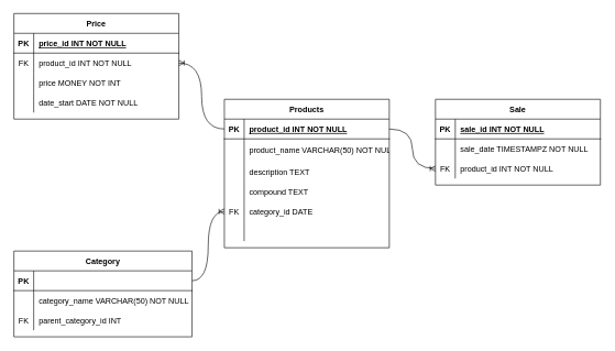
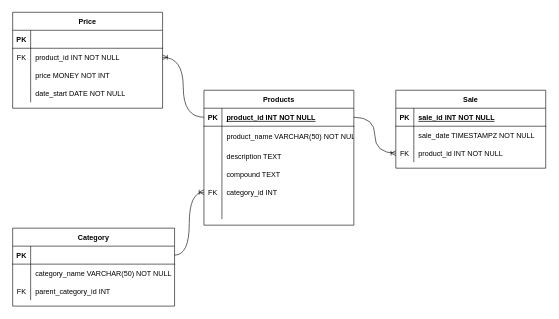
  <mxCell id="0" />
  <mxCell id="1" parent="0" />
  <mxCell id="2" value="Sale" style="shape=table;startSize=30;container=1;collapsible=1;childLayout=tableLayout;fixedRows=1;rowLines=0;fontStyle=1;align=center;resizeLast=1;" vertex="1" parent="1"><mxGeometry x="659" y="150" width="250" height="130" as="geometry" /></mxCell>
  <mxCell id="3" value="" style="shape=partialRectangle;collapsible=0;dropTarget=0;pointerEvents=0;fillColor=none;points=[[0,0.5],[1,0.5]];portConstraint=eastwest;top=0;left=0;right=0;bottom=1;" vertex="1" parent="2"><mxGeometry y="30" width="250" height="30" as="geometry" /></mxCell>
  <mxCell id="4" value="PK" style="shape=partialRectangle;overflow=hidden;connectable=0;fillColor=none;top=0;left=0;bottom=0;right=0;fontStyle=1;" vertex="1" parent="3"><mxGeometry width="30" height="30" as="geometry"><mxRectangle width="30" height="30" as="alternateBounds" /></mxGeometry></mxCell>
  <mxCell id="5" value="sale_id INT NOT NULL " style="shape=partialRectangle;overflow=hidden;connectable=0;fillColor=none;top=0;left=0;bottom=0;right=0;align=left;spacingLeft=6;fontStyle=5;" vertex="1" parent="3"><mxGeometry x="30" width="220" height="30" as="geometry"><mxRectangle width="220" height="30" as="alternateBounds" /></mxGeometry></mxCell>
  <mxCell id="6" value="" style="shape=partialRectangle;collapsible=0;dropTarget=0;pointerEvents=0;fillColor=none;points=[[0,0.5],[1,0.5]];portConstraint=eastwest;top=0;left=0;right=0;bottom=0;" vertex="1" parent="2"><mxGeometry y="60" width="250" height="30" as="geometry" /></mxCell>
  <mxCell id="7" value="" style="shape=partialRectangle;overflow=hidden;connectable=0;fillColor=none;top=0;left=0;bottom=0;right=0;" vertex="1" parent="6"><mxGeometry width="30" height="30" as="geometry"><mxRectangle width="30" height="30" as="alternateBounds" /></mxGeometry></mxCell>
  <mxCell id="8" value="sale_date TIMESTAMPZ NOT NULL" style="shape=partialRectangle;overflow=hidden;connectable=0;fillColor=none;top=0;left=0;bottom=0;right=0;align=left;spacingLeft=6;" vertex="1" parent="6"><mxGeometry x="30" width="220" height="30" as="geometry"><mxRectangle width="220" height="30" as="alternateBounds" /></mxGeometry></mxCell>
  <mxCell id="9" value="" style="shape=partialRectangle;collapsible=0;dropTarget=0;pointerEvents=0;fillColor=none;points=[[0,0.5],[1,0.5]];portConstraint=eastwest;top=0;left=0;right=0;bottom=0;" vertex="1" parent="2"><mxGeometry y="90" width="250" height="30" as="geometry" /></mxCell>
  <mxCell id="10" value="FK" style="shape=partialRectangle;overflow=hidden;connectable=0;fillColor=none;top=0;left=0;bottom=0;right=0;" vertex="1" parent="9"><mxGeometry width="30" height="30" as="geometry"><mxRectangle width="30" height="30" as="alternateBounds" /></mxGeometry></mxCell>
  <mxCell id="11" value="product_id INT NOT NULL" style="shape=partialRectangle;overflow=hidden;connectable=0;fillColor=none;top=0;left=0;bottom=0;right=0;align=left;spacingLeft=6;" vertex="1" parent="9"><mxGeometry x="30" width="220" height="30" as="geometry"><mxRectangle width="220" height="30" as="alternateBounds" /></mxGeometry></mxCell>
  <mxCell id="12" value="Price" style="shape=table;startSize=30;container=1;collapsible=1;childLayout=tableLayout;fixedRows=1;rowLines=0;fontStyle=1;align=center;resizeLast=1;" vertex="1" parent="1"><mxGeometry x="20" y="20" width="250" height="160" as="geometry" /></mxCell>
  <mxCell id="13" value="" style="shape=partialRectangle;collapsible=0;dropTarget=0;pointerEvents=0;fillColor=none;points=[[0,0.5],[1,0.5]];portConstraint=eastwest;top=0;left=0;right=0;bottom=1;" vertex="1" parent="12"><mxGeometry y="30" width="250" height="30" as="geometry" /></mxCell>
  <mxCell id="14" value="PK" style="shape=partialRectangle;overflow=hidden;connectable=0;fillColor=none;top=0;left=0;bottom=0;right=0;fontStyle=1;" vertex="1" parent="13"><mxGeometry width="30" height="30" as="geometry"><mxRectangle width="30" height="30" as="alternateBounds" /></mxGeometry></mxCell>
- <mxCell id="15" value="price_id INT NOT NULL " style="shape=partialRectangle;overflow=hidden;connectable=0;fillColor=none;top=0;left=0;bottom=0;right=0;align=left;spacingLeft=6;fontStyle=5;" vertex="1" parent="13"><mxGeometry x="30" width="220" height="30" as="geometry"><mxRectangle width="220" height="30" as="alternateBounds" /></mxGeometry></mxCell>
  <mxCell id="16" value="" style="shape=partialRectangle;collapsible=0;dropTarget=0;pointerEvents=0;fillColor=none;points=[[0,0.5],[1,0.5]];portConstraint=eastwest;top=0;left=0;right=0;bottom=0;" vertex="1" parent="12"><mxGeometry y="60" width="250" height="30" as="geometry" /></mxCell>
  <mxCell id="17" value="FK" style="shape=partialRectangle;overflow=hidden;connectable=0;fillColor=none;top=0;left=0;bottom=0;right=0;" vertex="1" parent="16"><mxGeometry width="30" height="30" as="geometry"><mxRectangle width="30" height="30" as="alternateBounds" /></mxGeometry></mxCell>
  <mxCell id="18" value="product_id INT NOT NULL" style="shape=partialRectangle;overflow=hidden;connectable=0;fillColor=none;top=0;left=0;bottom=0;right=0;align=left;spacingLeft=6;" vertex="1" parent="16"><mxGeometry x="30" width="220" height="30" as="geometry"><mxRectangle width="220" height="30" as="alternateBounds" /></mxGeometry></mxCell>
  <mxCell id="19" value="" style="shape=partialRectangle;collapsible=0;dropTarget=0;pointerEvents=0;fillColor=none;points=[[0,0.5],[1,0.5]];portConstraint=eastwest;top=0;left=0;right=0;bottom=0;" vertex="1" parent="12"><mxGeometry y="90" width="250" height="30" as="geometry" /></mxCell>
  <mxCell id="20" value="" style="shape=partialRectangle;overflow=hidden;connectable=0;fillColor=none;top=0;left=0;bottom=0;right=0;" vertex="1" parent="19"><mxGeometry width="30" height="30" as="geometry"><mxRectangle width="30" height="30" as="alternateBounds" /></mxGeometry></mxCell>
  <mxCell id="21" value="price MONEY NOT INT" style="shape=partialRectangle;overflow=hidden;connectable=0;fillColor=none;top=0;left=0;bottom=0;right=0;align=left;spacingLeft=6;" vertex="1" parent="19"><mxGeometry x="30" width="220" height="30" as="geometry"><mxRectangle width="220" height="30" as="alternateBounds" /></mxGeometry></mxCell>
  <mxCell id="22" style="shape=partialRectangle;collapsible=0;dropTarget=0;pointerEvents=0;fillColor=none;points=[[0,0.5],[1,0.5]];portConstraint=eastwest;top=0;left=0;right=0;bottom=0;" vertex="1" parent="12"><mxGeometry y="120" width="250" height="30" as="geometry" /></mxCell>
  <mxCell id="23" style="shape=partialRectangle;overflow=hidden;connectable=0;fillColor=none;top=0;left=0;bottom=0;right=0;" vertex="1" parent="22"><mxGeometry width="30" height="30" as="geometry"><mxRectangle width="30" height="30" as="alternateBounds" /></mxGeometry></mxCell>
  <mxCell id="24" value="date_start DATE NOT NULL" style="shape=partialRectangle;overflow=hidden;connectable=0;fillColor=none;top=0;left=0;bottom=0;right=0;align=left;spacingLeft=6;" vertex="1" parent="22"><mxGeometry x="30" width="220" height="30" as="geometry"><mxRectangle width="220" height="30" as="alternateBounds" /></mxGeometry></mxCell>
  <mxCell id="25" value="Products" style="shape=table;startSize=30;container=1;collapsible=1;childLayout=tableLayout;fixedRows=1;rowLines=0;fontStyle=1;align=center;resizeLast=1;" vertex="1" parent="1"><mxGeometry x="339" y="150" width="250" height="225" as="geometry" /></mxCell>
  <mxCell id="26" value="" style="shape=partialRectangle;collapsible=0;dropTarget=0;pointerEvents=0;fillColor=none;points=[[0,0.5],[1,0.5]];portConstraint=eastwest;top=0;left=0;right=0;bottom=1;" vertex="1" parent="25"><mxGeometry y="30" width="250" height="30" as="geometry" /></mxCell>
  <mxCell id="27" value="PK" style="shape=partialRectangle;overflow=hidden;connectable=0;fillColor=none;top=0;left=0;bottom=0;right=0;fontStyle=1;" vertex="1" parent="26"><mxGeometry width="30" height="30" as="geometry"><mxRectangle width="30" height="30" as="alternateBounds" /></mxGeometry></mxCell>
  <mxCell id="28" value="product_id INT NOT NULL " style="shape=partialRectangle;overflow=hidden;connectable=0;fillColor=none;top=0;left=0;bottom=0;right=0;align=left;spacingLeft=6;fontStyle=5;" vertex="1" parent="26"><mxGeometry x="30" width="220" height="30" as="geometry"><mxRectangle width="220" height="30" as="alternateBounds" /></mxGeometry></mxCell>
  <mxCell id="29" value="" style="shape=partialRectangle;collapsible=0;dropTarget=0;pointerEvents=0;fillColor=none;points=[[0,0.5],[1,0.5]];portConstraint=eastwest;top=0;left=0;right=0;bottom=0;" vertex="1" parent="25"><mxGeometry y="60" width="250" height="35" as="geometry" /></mxCell>
  <mxCell id="30" value="" style="shape=partialRectangle;overflow=hidden;connectable=0;fillColor=none;top=0;left=0;bottom=0;right=0;" vertex="1" parent="29"><mxGeometry width="30" height="35" as="geometry"><mxRectangle width="30" height="35" as="alternateBounds" /></mxGeometry></mxCell>
  <mxCell id="31" value="product_name VARCHAR(50) NOT NULL" style="shape=partialRectangle;overflow=hidden;connectable=0;fillColor=none;top=0;left=0;bottom=0;right=0;align=left;spacingLeft=6;" vertex="1" parent="29"><mxGeometry x="30" width="220" height="35" as="geometry"><mxRectangle width="220" height="35" as="alternateBounds" /></mxGeometry></mxCell>
  <mxCell id="32" style="shape=partialRectangle;collapsible=0;dropTarget=0;pointerEvents=0;fillColor=none;points=[[0,0.5],[1,0.5]];portConstraint=eastwest;top=0;left=0;right=0;bottom=0;" vertex="1" parent="25"><mxGeometry y="95" width="250" height="30" as="geometry" /></mxCell>
  <mxCell id="33" style="shape=partialRectangle;overflow=hidden;connectable=0;fillColor=none;top=0;left=0;bottom=0;right=0;" vertex="1" parent="32"><mxGeometry width="30" height="30" as="geometry"><mxRectangle width="30" height="30" as="alternateBounds" /></mxGeometry></mxCell>
  <mxCell id="34" value="description TEXT" style="shape=partialRectangle;overflow=hidden;connectable=0;fillColor=none;top=0;left=0;bottom=0;right=0;align=left;spacingLeft=6;" vertex="1" parent="32"><mxGeometry x="30" width="220" height="30" as="geometry"><mxRectangle width="220" height="30" as="alternateBounds" /></mxGeometry></mxCell>
  <mxCell id="35" style="shape=partialRectangle;collapsible=0;dropTarget=0;pointerEvents=0;fillColor=none;points=[[0,0.5],[1,0.5]];portConstraint=eastwest;top=0;left=0;right=0;bottom=0;" vertex="1" parent="25"><mxGeometry y="125" width="250" height="30" as="geometry" /></mxCell>
  <mxCell id="36" style="shape=partialRectangle;overflow=hidden;connectable=0;fillColor=none;top=0;left=0;bottom=0;right=0;" vertex="1" parent="35"><mxGeometry width="30" height="30" as="geometry"><mxRectangle width="30" height="30" as="alternateBounds" /></mxGeometry></mxCell>
  <mxCell id="37" value="compound TEXT" style="shape=partialRectangle;overflow=hidden;connectable=0;fillColor=none;top=0;left=0;bottom=0;right=0;align=left;spacingLeft=6;" vertex="1" parent="35"><mxGeometry x="30" width="220" height="30" as="geometry"><mxRectangle width="220" height="30" as="alternateBounds" /></mxGeometry></mxCell>
  <mxCell id="38" style="shape=partialRectangle;collapsible=0;dropTarget=0;pointerEvents=0;fillColor=none;points=[[0,0.5],[1,0.5]];portConstraint=eastwest;top=0;left=0;right=0;bottom=0;" vertex="1" parent="25"><mxGeometry y="155" width="250" height="30" as="geometry" /></mxCell>
  <mxCell id="39" value="FK" style="shape=partialRectangle;overflow=hidden;connectable=0;fillColor=none;top=0;left=0;bottom=0;right=0;" vertex="1" parent="38"><mxGeometry width="30" height="30" as="geometry"><mxRectangle width="30" height="30" as="alternateBounds" /></mxGeometry></mxCell>
- <mxCell id="40" value="category_id DATE" style="shape=partialRectangle;overflow=hidden;connectable=0;fillColor=none;top=0;left=0;bottom=0;right=0;align=left;spacingLeft=6;" vertex="1" parent="38"><mxGeometry x="30" width="220" height="30" as="geometry"><mxRectangle width="220" height="30" as="alternateBounds" /></mxGeometry></mxCell>
+ <mxCell id="40" value="category_id INT" style="shape=partialRectangle;overflow=hidden;connectable=0;fillColor=none;top=0;left=0;bottom=0;right=0;align=left;spacingLeft=6;" vertex="1" parent="38"><mxGeometry x="30" width="220" height="30" as="geometry"><mxRectangle width="220" height="30" as="alternateBounds" /></mxGeometry></mxCell>
  <mxCell id="41" style="shape=partialRectangle;collapsible=0;dropTarget=0;pointerEvents=0;fillColor=none;points=[[0,0.5],[1,0.5]];portConstraint=eastwest;top=0;left=0;right=0;bottom=0;" vertex="1" parent="25"><mxGeometry y="185" width="250" height="30" as="geometry" /></mxCell>
  <mxCell id="42" style="shape=partialRectangle;overflow=hidden;connectable=0;fillColor=none;top=0;left=0;bottom=0;right=0;" vertex="1" parent="41"><mxGeometry width="30" height="30" as="geometry"><mxRectangle width="30" height="30" as="alternateBounds" /></mxGeometry></mxCell>
  <mxCell id="43" style="shape=partialRectangle;overflow=hidden;connectable=0;fillColor=none;top=0;left=0;bottom=0;right=0;align=left;spacingLeft=6;" vertex="1" parent="41"><mxGeometry x="30" width="220" height="30" as="geometry"><mxRectangle width="220" height="30" as="alternateBounds" /></mxGeometry></mxCell>
  <mxCell id="44" value="Category" style="shape=table;startSize=30;container=1;collapsible=1;childLayout=tableLayout;fixedRows=1;rowLines=0;fontStyle=1;align=center;resizeLast=1;" vertex="1" parent="1"><mxGeometry x="20" y="380" width="270" height="130" as="geometry" /></mxCell>
  <mxCell id="45" value="" style="shape=partialRectangle;collapsible=0;dropTarget=0;pointerEvents=0;fillColor=none;points=[[0,0.5],[1,0.5]];portConstraint=eastwest;top=0;left=0;right=0;bottom=1;" vertex="1" parent="44"><mxGeometry y="30" width="270" height="30" as="geometry" /></mxCell>
  <mxCell id="46" value="PK" style="shape=partialRectangle;overflow=hidden;connectable=0;fillColor=none;top=0;left=0;bottom=0;right=0;fontStyle=1;" vertex="1" parent="45"><mxGeometry width="30" height="30" as="geometry"><mxRectangle width="30" height="30" as="alternateBounds" /></mxGeometry></mxCell>
  <mxCell id="47" value="" style="shape=partialRectangle;collapsible=0;dropTarget=0;pointerEvents=0;fillColor=none;points=[[0,0.5],[1,0.5]];portConstraint=eastwest;top=0;left=0;right=0;bottom=0;" vertex="1" parent="44"><mxGeometry y="60" width="270" height="30" as="geometry" /></mxCell>
  <mxCell id="48" value="" style="shape=partialRectangle;overflow=hidden;connectable=0;fillColor=none;top=0;left=0;bottom=0;right=0;" vertex="1" parent="47"><mxGeometry width="30" height="30" as="geometry"><mxRectangle width="30" height="30" as="alternateBounds" /></mxGeometry></mxCell>
  <mxCell id="49" value="category_name VARCHAR(50) NOT NULL" style="shape=partialRectangle;overflow=hidden;connectable=0;fillColor=none;top=0;left=0;bottom=0;right=0;align=left;spacingLeft=6;" vertex="1" parent="47"><mxGeometry x="30" width="240" height="30" as="geometry"><mxRectangle width="240" height="30" as="alternateBounds" /></mxGeometry></mxCell>
  <mxCell id="50" style="shape=partialRectangle;collapsible=0;dropTarget=0;pointerEvents=0;fillColor=none;points=[[0,0.5],[1,0.5]];portConstraint=eastwest;top=0;left=0;right=0;bottom=0;" vertex="1" parent="44"><mxGeometry y="90" width="270" height="30" as="geometry" /></mxCell>
  <mxCell id="51" value="FK" style="shape=partialRectangle;overflow=hidden;connectable=0;fillColor=none;top=0;left=0;bottom=0;right=0;" vertex="1" parent="50"><mxGeometry width="30" height="30" as="geometry"><mxRectangle width="30" height="30" as="alternateBounds" /></mxGeometry></mxCell>
  <mxCell id="52" value="parent_category_id INT" style="shape=partialRectangle;overflow=hidden;connectable=0;fillColor=none;top=0;left=0;bottom=0;right=0;align=left;spacingLeft=6;" vertex="1" parent="50"><mxGeometry x="30" width="240" height="30" as="geometry"><mxRectangle width="240" height="30" as="alternateBounds" /></mxGeometry></mxCell>
  <mxCell id="53" value="" style="edgeStyle=orthogonalEdgeStyle;fontSize=12;html=1;endArrow=ERoneToMany;rounded=0;entryX=1;entryY=0.5;entryDx=0;entryDy=0;exitX=0;exitY=0.5;exitDx=0;exitDy=0;curved=1;" edge="1" parent="1" source="26" target="16"><mxGeometry width="100" height="100" relative="1" as="geometry"><mxPoint x="359" y="70" as="sourcePoint" /><mxPoint x="459" y="620" as="targetPoint" /></mxGeometry></mxCell>
  <mxCell id="54" value="" style="edgeStyle=orthogonalEdgeStyle;fontSize=12;html=1;endArrow=ERoneToMany;rounded=0;exitX=1;exitY=0.5;exitDx=0;exitDy=0;entryX=0;entryY=0.5;entryDx=0;entryDy=0;curved=1;" edge="1" parent="1" source="45" target="38"><mxGeometry width="100" height="100" relative="1" as="geometry"><mxPoint x="369" y="700" as="sourcePoint" /><mxPoint x="469" y="600" as="targetPoint" /></mxGeometry></mxCell>
  <mxCell id="55" value="" style="edgeStyle=orthogonalEdgeStyle;fontSize=12;html=1;endArrow=ERoneToMany;rounded=0;exitX=1;exitY=0.5;exitDx=0;exitDy=0;entryX=0;entryY=0.5;entryDx=0;entryDy=0;curved=1;" edge="1" parent="1" source="26" target="9"><mxGeometry width="100" height="100" relative="1" as="geometry"><mxPoint x="219" y="790" as="sourcePoint" /><mxPoint x="319" y="690" as="targetPoint" /></mxGeometry></mxCell>
